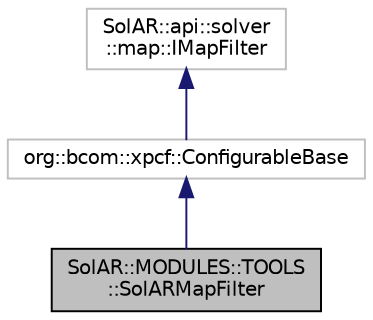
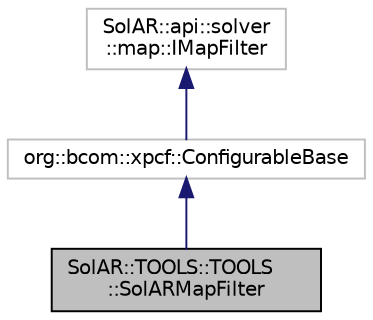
  digraph {
    node [color=grey75 fillcolor=white fontname=Helvetica fontsize=10 shape=record style=filled]
    edge [color=midnightblue dir=back fontname=Helvetica fontsize=10 labelfontname=Helvetica labelfontsize=10 style=solid]
-   n1 [color=black fillcolor=grey75 fontcolor=black height=0.2 label="SolAR::MODULES::TOOLS\l::SolARMapFilter" width=0.4]
+   n1 [color=black fillcolor=grey75 fontcolor=black height=0.2 label="SolAR::TOOLS::TOOLS\l::SolARMapFilter" width=0.4]
    n2 [height=0.2 label="org::bcom::xpcf::ConfigurableBase" width=0.4]
    n3 [height=0.2 label="SolAR::api::solver\l::map::IMapFilter" width=0.4]
    n2 -> n1
    n3 -> n2
  }
